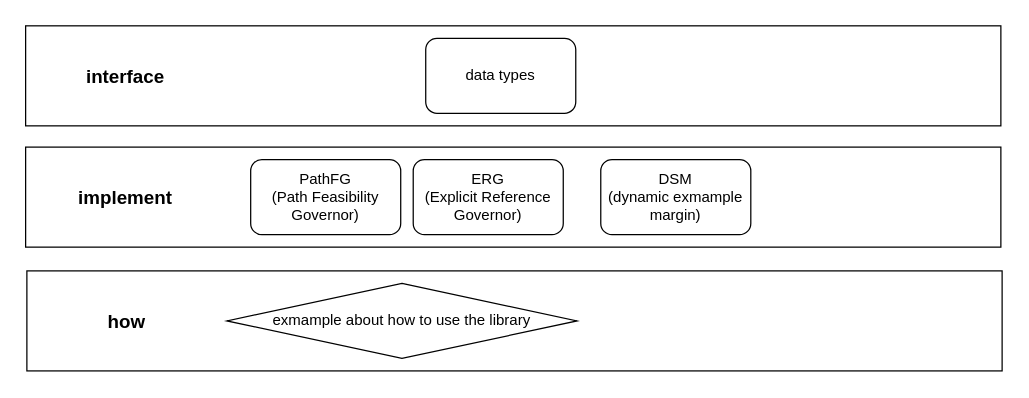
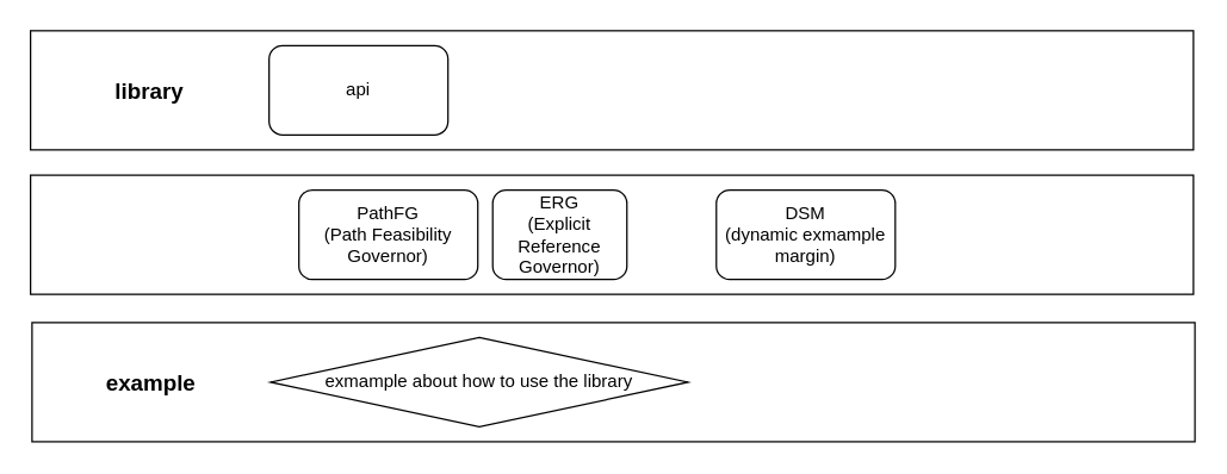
  <mxCell id="0" />
  <mxCell id="1" parent="0" />
  <mxCell id="2" value="" style="rounded=0;whiteSpace=wrap;html=1;fontSize=12;" parent="1" vertex="1"><mxGeometry x="20" y="20" width="780" height="80" as="geometry" /></mxCell>
- <mxCell id="3" value="interface" style="text;html=1;strokeColor=none;fillColor=none;align=center;verticalAlign=middle;whiteSpace=wrap;rounded=0;fontSize=15;fontStyle=1" parent="1" vertex="1"><mxGeometry x="20" y="20" width="160" height="80" as="geometry" /></mxCell>
- <mxCell id="5" value="data types" style="rounded=1;whiteSpace=wrap;html=1;fontSize=12;" parent="1" vertex="1"><mxGeometry x="340" y="30" width="120" height="60" as="geometry" /></mxCell>
+ <mxCell id="3" value="library" style="text;html=1;strokeColor=none;fillColor=none;align=center;verticalAlign=middle;whiteSpace=wrap;rounded=0;fontSize=15;fontStyle=1" parent="1" vertex="1"><mxGeometry x="20" y="20" width="160" height="80" as="geometry" /></mxCell>
+ <mxCell id="4" value="api" style="rounded=1;whiteSpace=wrap;html=1;fontSize=12;" parent="1" vertex="1"><mxGeometry x="180" y="30" width="120" height="60" as="geometry" /></mxCell>
  <mxCell id="6" value="" style="rounded=0;whiteSpace=wrap;html=1;fontSize=12;" parent="1" vertex="1"><mxGeometry x="21" y="216" width="780" height="80" as="geometry" /></mxCell>
- <mxCell id="7" value="how" style="text;html=1;strokeColor=none;fillColor=none;align=center;verticalAlign=middle;whiteSpace=wrap;rounded=0;fontSize=15;fontStyle=1" parent="1" vertex="1"><mxGeometry x="21" y="216" width="160" height="80" as="geometry" /></mxCell>
+ <mxCell id="7" value="example" style="text;html=1;strokeColor=none;fillColor=none;align=center;verticalAlign=middle;whiteSpace=wrap;rounded=0;fontSize=15;fontStyle=1" parent="1" vertex="1"><mxGeometry x="21" y="216" width="160" height="80" as="geometry" /></mxCell>
  <mxCell id="8" value="exmample about how to use the library" style="rhombus;whiteSpace=wrap;html=1;fontSize=12;" parent="1" vertex="1"><mxGeometry x="181" y="226" width="280" height="60" as="geometry" /></mxCell>
  <mxCell id="9" value="" style="rounded=0;whiteSpace=wrap;html=1;fontSize=12;" parent="1" vertex="1"><mxGeometry x="20" y="117" width="780" height="80" as="geometry" /></mxCell>
- <mxCell id="10" value="implement" style="text;html=1;strokeColor=none;fillColor=none;align=center;verticalAlign=middle;whiteSpace=wrap;rounded=0;fontSize=15;fontStyle=1" parent="1" vertex="1"><mxGeometry x="20" y="117" width="160" height="80" as="geometry" /></mxCell>
  <mxCell id="11" value="PathFG&lt;div&gt;(Path Feasibility Governor)&lt;/div&gt;" style="rounded=1;whiteSpace=wrap;html=1;fontSize=12;" parent="1" vertex="1"><mxGeometry x="200" y="127" width="120" height="60" as="geometry" /></mxCell>
- <mxCell id="12" value="ERG&lt;div&gt;(Explicit Reference Governor)&lt;/div&gt;" style="rounded=1;whiteSpace=wrap;html=1;fontSize=12;" parent="1" vertex="1"><mxGeometry x="330" y="127" width="120" height="60" as="geometry" /></mxCell>
+ <mxCell id="12" value="ERG&lt;div&gt;(Explicit Reference Governor)&lt;/div&gt;" style="rounded=1;whiteSpace=wrap;html=1;fontSize=12;" parent="1" vertex="1"><mxGeometry x="330" y="127" width="90" height="60" as="geometry" /></mxCell>
  <mxCell id="13" value="DSM&lt;div&gt;(dynamic exmample margin)&lt;/div&gt;" style="rounded=1;whiteSpace=wrap;html=1;fontSize=12;" vertex="1" parent="1"><mxGeometry x="480" y="127" width="120" height="60" as="geometry" /></mxCell>
